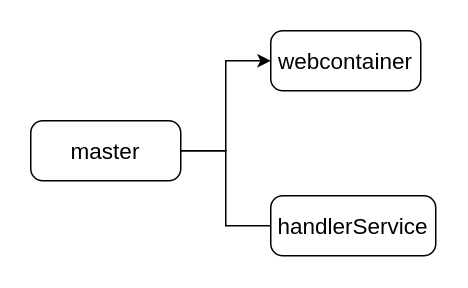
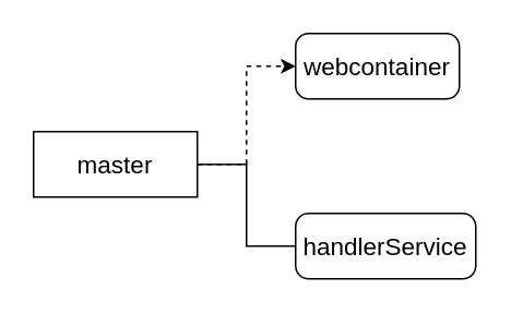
  <mxCell id="0" />
  <mxCell id="1" parent="0" />
- <mxCell id="2" style="edgeStyle=orthogonalEdgeStyle;rounded=0;orthogonalLoop=1;jettySize=auto;html=1;exitX=1;exitY=0.5;exitDx=0;exitDy=0;entryX=0;entryY=0.5;entryDx=0;entryDy=0;" edge="1" parent="1" source="4" target="5"><mxGeometry relative="1" as="geometry" /></mxCell>
+ <mxCell id="2" style="edgeStyle=orthogonalEdgeStyle;rounded=0;orthogonalLoop=1;jettySize=auto;html=1;exitX=1;exitY=0.5;exitDx=0;exitDy=0;entryX=0;entryY=0.5;entryDx=0;entryDy=0;dashed=1;" edge="1" parent="1" source="4" target="5"><mxGeometry relative="1" as="geometry" /></mxCell>
  <mxCell id="3" style="edgeStyle=orthogonalEdgeStyle;rounded=0;orthogonalLoop=1;jettySize=auto;html=1;exitX=1;exitY=0.5;exitDx=0;exitDy=0;entryX=0;entryY=0.5;entryDx=0;entryDy=0;endArrow=none;" edge="1" parent="1" source="4" target="6"><mxGeometry relative="1" as="geometry" /></mxCell>
- <mxCell id="4" value="master" style="rounded=1;whiteSpace=wrap;html=1;arcSize=20;fontSize=15;" vertex="1" parent="1"><mxGeometry x="20" y="80" width="100" height="40" as="geometry" /></mxCell>
+ <mxCell id="4" value="master" style="whiteSpace=wrap;html=1;arcSize=20;fontSize=15;rounded=0;" vertex="1" parent="1"><mxGeometry x="20" y="80" width="100" height="40" as="geometry" /></mxCell>
  <mxCell id="5" value="webcontainer" style="rounded=1;whiteSpace=wrap;html=1;arcSize=20;fontSize=15;" vertex="1" parent="1"><mxGeometry x="180" y="20" width="100" height="40" as="geometry" /></mxCell>
  <mxCell id="6" value="handlerService" style="rounded=1;whiteSpace=wrap;html=1;arcSize=20;fontSize=15;" vertex="1" parent="1"><mxGeometry x="180" y="130" width="110" height="40" as="geometry" /></mxCell>
